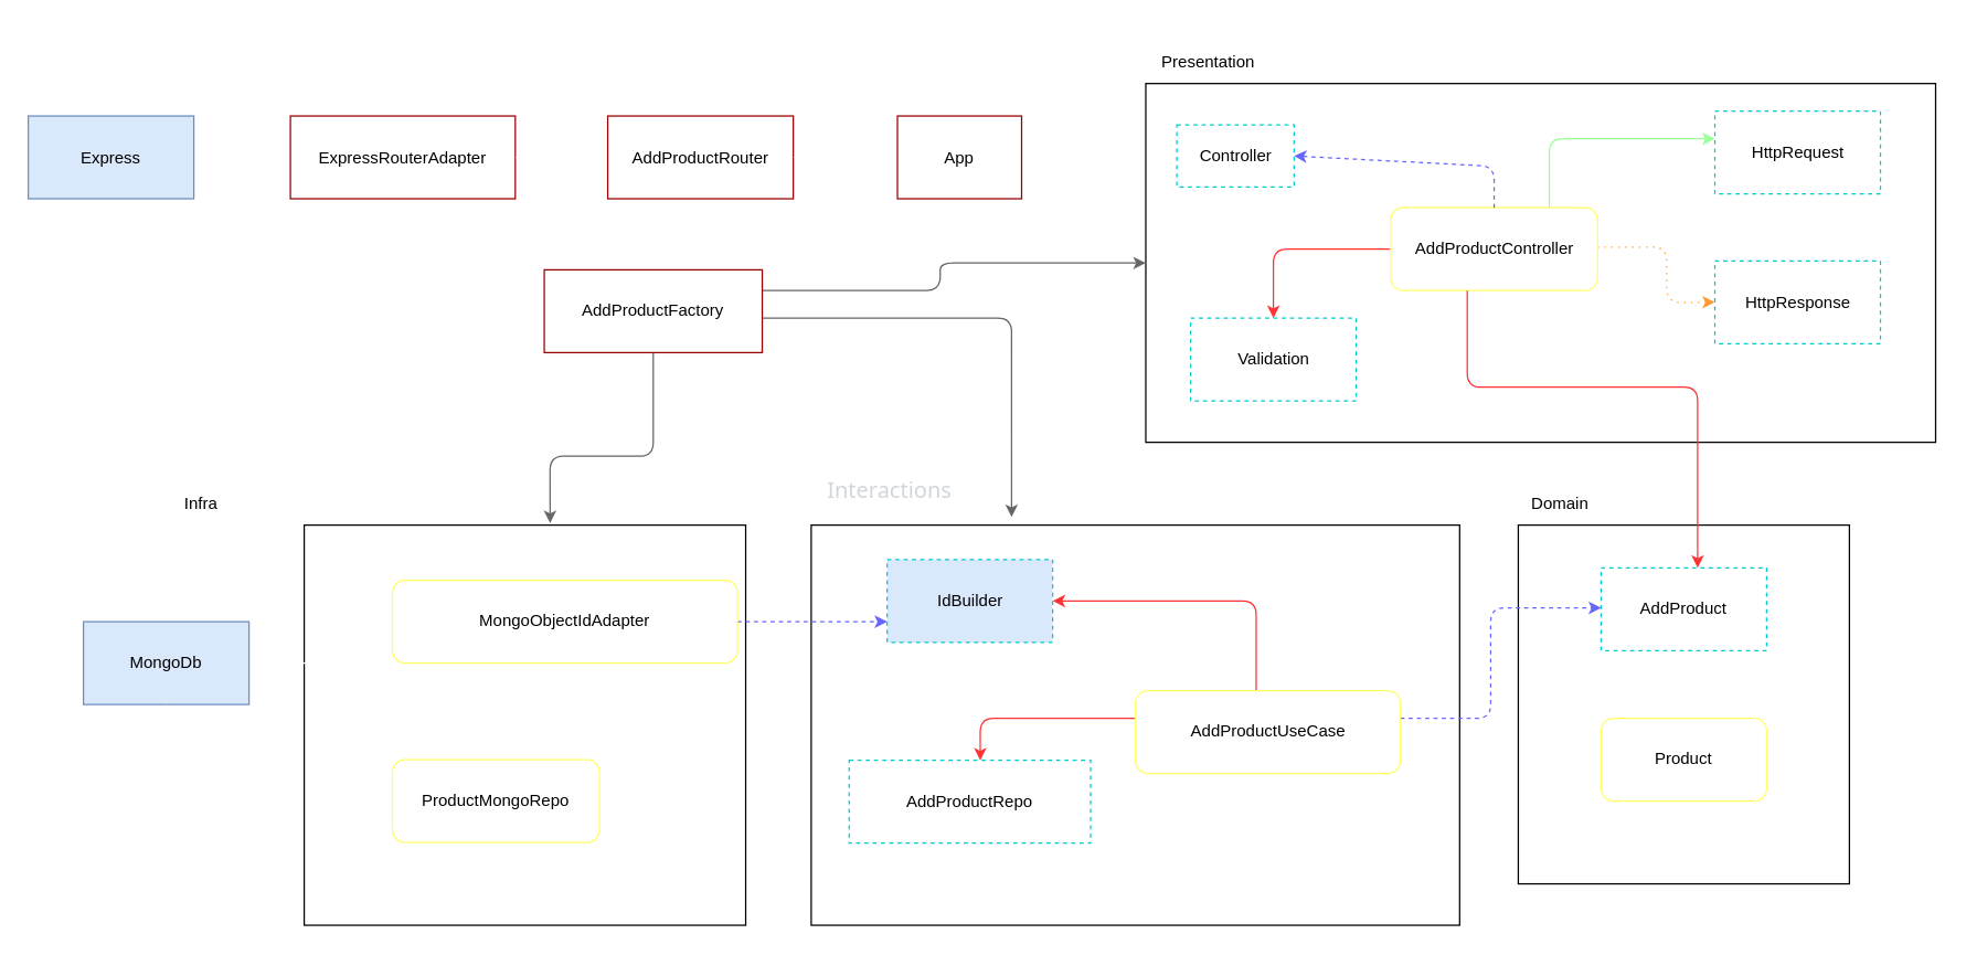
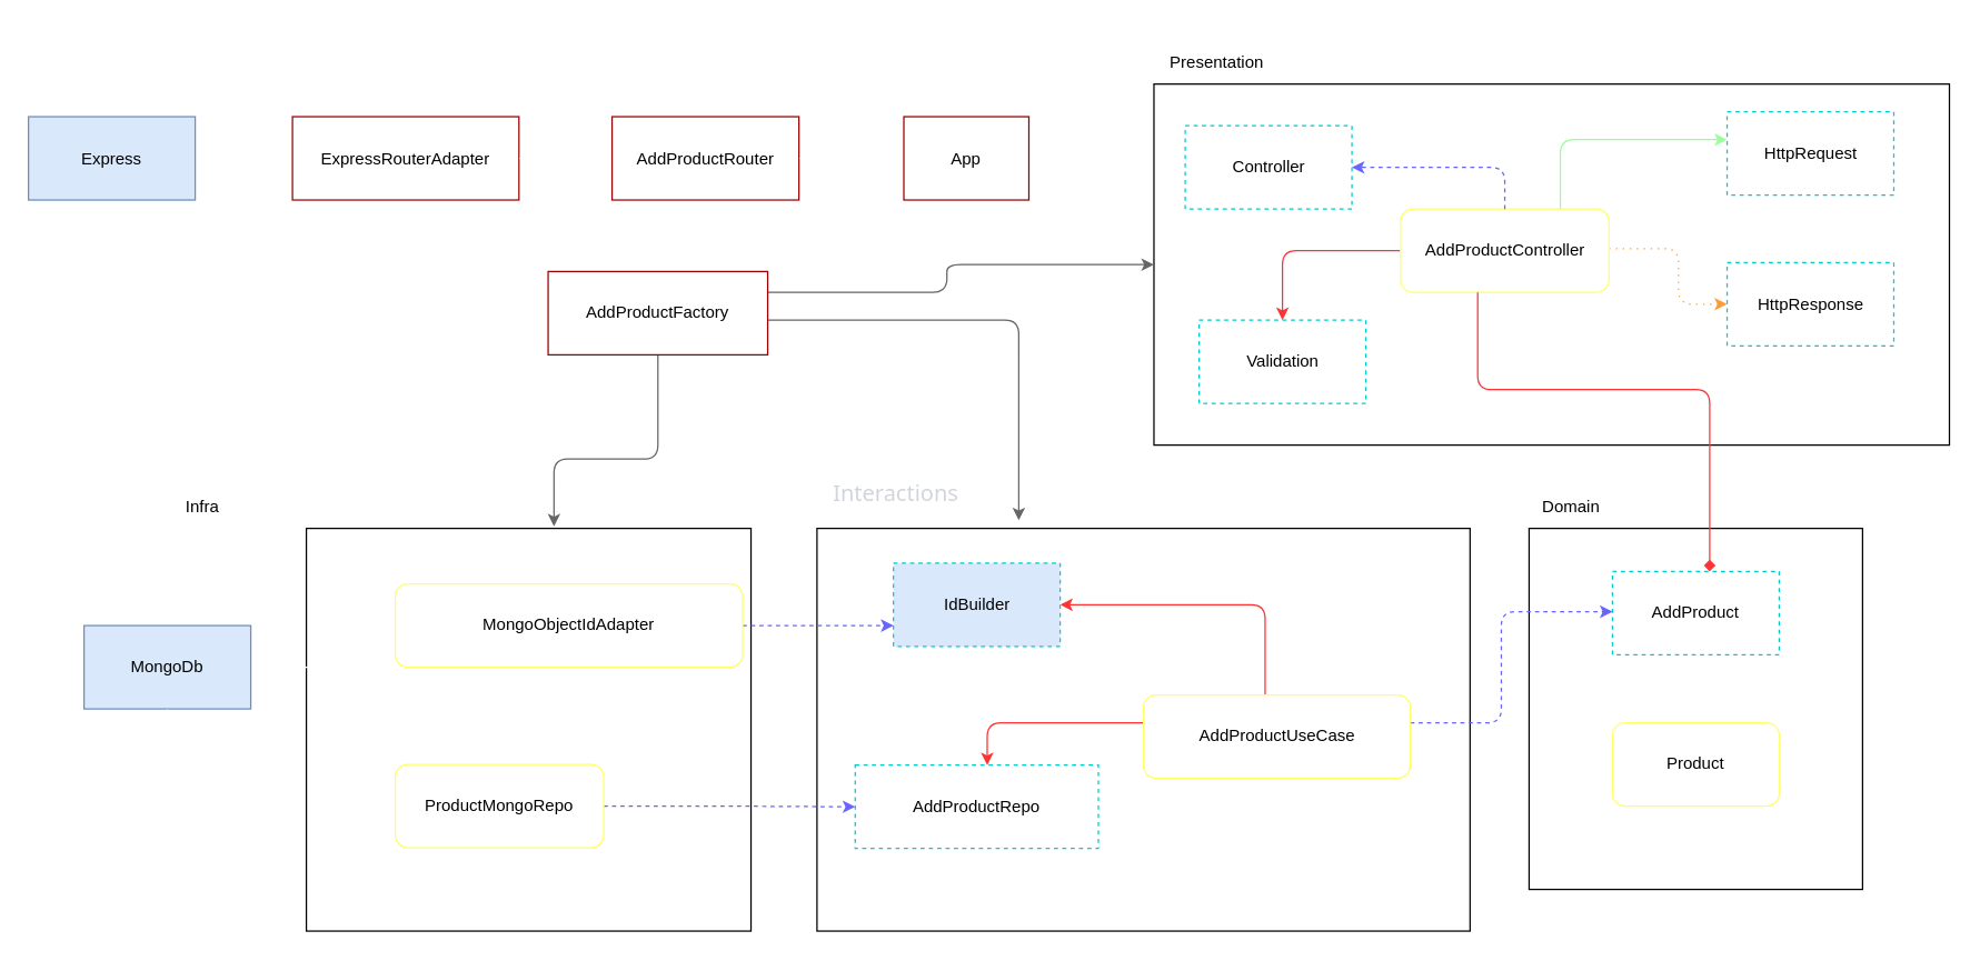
  <mxCell id="0" />
  <mxCell id="1" parent="0" />
  <mxCell id="2" value="" style="rounded=0;whiteSpace=wrap;html=1;" vertex="1" parent="1"><mxGeometry x="830" y="60" width="572.5" height="260" as="geometry" /></mxCell>
  <mxCell id="3" style="edgeStyle=orthogonalEdgeStyle;html=1;strokeColor=#99ff99;" edge="1" parent="1" source="6" target="10"><mxGeometry relative="1" as="geometry"><Array as="points"><mxPoint x="1122.5" y="100" /></Array></mxGeometry></mxCell>
  <mxCell id="4" style="edgeStyle=orthogonalEdgeStyle;html=1;strokeColor=#ff9933;dashed=1;dashPattern=1 4;" edge="1" parent="1" source="6" target="11"><mxGeometry relative="1" as="geometry"><Array as="points"><mxPoint x="1207.5" y="178.5" /><mxPoint x="1207.5" y="218.5" /></Array></mxGeometry></mxCell>
  <mxCell id="5" style="edgeStyle=orthogonalEdgeStyle;html=1;entryX=0.5;entryY=0;entryDx=0;entryDy=0;strokeColor=#ff3333;" edge="1" parent="1" source="6" target="12"><mxGeometry relative="1" as="geometry" /></mxCell>
  <mxCell id="6" value="AddProductController" style="rounded=1;whiteSpace=wrap;html=1;strokeColor=#FFFF66;" vertex="1" parent="1"><mxGeometry x="1007.5" y="150" width="150" height="60" as="geometry" /></mxCell>
  <mxCell id="7" value="Presentation" style="text;html=1;strokeColor=none;fillColor=none;align=center;verticalAlign=middle;whiteSpace=wrap;rounded=0;" vertex="1" parent="1"><mxGeometry x="830" y="30" width="90.5" height="30" as="geometry" /></mxCell>
- <mxCell id="8" value="Controller" style="rounded=0;whiteSpace=wrap;html=1;strokeColor=#00CCCC;dashed=1;" vertex="1" parent="1"><mxGeometry x="852.5" y="90" width="85" height="45" as="geometry" /></mxCell>
+ <mxCell id="8" value="Controller" style="rounded=0;whiteSpace=wrap;html=1;strokeColor=#00CCCC;dashed=1;" vertex="1" parent="1"><mxGeometry x="852.5" y="90" width="120" height="60" as="geometry" /></mxCell>
  <mxCell id="9" value="" style="endArrow=classic;html=1;fillColor=#a20025;strokeColor=#6666FF;dashed=1;exitX=0.5;exitY=0;exitDx=0;exitDy=0;entryX=1;entryY=0.5;entryDx=0;entryDy=0;" edge="1" parent="1" source="6" target="8"><mxGeometry width="50" height="50" relative="1" as="geometry"><mxPoint x="1112.5" y="90" as="sourcePoint" /><mxPoint x="1232.5" y="90" as="targetPoint" /><Array as="points"><mxPoint x="1082.5" y="120" /></Array></mxGeometry></mxCell>
  <mxCell id="10" value="HttpRequest" style="rounded=0;whiteSpace=wrap;html=1;strokeColor=#00CCCC;dashed=1;" vertex="1" parent="1"><mxGeometry x="1242.5" y="80" width="120" height="60" as="geometry" /></mxCell>
  <mxCell id="11" value="HttpResponse" style="rounded=0;whiteSpace=wrap;html=1;strokeColor=#00CCCC;dashed=1;" vertex="1" parent="1"><mxGeometry x="1242.5" y="188.5" width="120" height="60" as="geometry" /></mxCell>
  <mxCell id="12" value="Validation" style="rounded=0;whiteSpace=wrap;html=1;strokeColor=#00CCCC;dashed=1;" vertex="1" parent="1"><mxGeometry x="862.5" y="230" width="120" height="60" as="geometry" /></mxCell>
  <mxCell id="13" value="" style="rounded=0;whiteSpace=wrap;html=1;" vertex="1" parent="1"><mxGeometry x="1100" y="380" width="240" height="260" as="geometry" /></mxCell>
  <mxCell id="14" value="Domain" style="text;html=1;align=center;verticalAlign=middle;resizable=0;points=[];autosize=1;strokeColor=none;fillColor=none;" vertex="1" parent="1"><mxGeometry x="1100" y="350" width="60" height="30" as="geometry" /></mxCell>
  <mxCell id="15" value="AddProduct" style="rounded=0;whiteSpace=wrap;html=1;strokeColor=#00CCCC;dashed=1;" vertex="1" parent="1"><mxGeometry x="1160" y="411" width="120" height="60" as="geometry" /></mxCell>
  <mxCell id="16" value="Product" style="rounded=1;whiteSpace=wrap;html=1;strokeColor=#FFFF66;" vertex="1" parent="1"><mxGeometry x="1160" y="520" width="120" height="60" as="geometry" /></mxCell>
- <mxCell id="17" style="edgeStyle=orthogonalEdgeStyle;html=1;strokeColor=#FF3333;" edge="1" parent="1" source="6" target="15"><mxGeometry relative="1" as="geometry"><Array as="points"><mxPoint x="1063" y="280" /><mxPoint x="1230" y="280" /></Array></mxGeometry></mxCell>
+ <mxCell id="17" style="edgeStyle=orthogonalEdgeStyle;html=1;strokeColor=#FF3333;endArrow=diamond;" edge="1" parent="1" source="6" target="15"><mxGeometry relative="1" as="geometry"><Array as="points"><mxPoint x="1063" y="280" /><mxPoint x="1230" y="280" /></Array></mxGeometry></mxCell>
  <mxCell id="18" value="" style="rounded=0;whiteSpace=wrap;html=1;" vertex="1" parent="1"><mxGeometry x="587.5" y="380" width="470" height="290" as="geometry" /></mxCell>
  <mxCell id="19" style="edgeStyle=orthogonalEdgeStyle;html=1;strokeColor=#ff3333;" edge="1" parent="1" source="22" target="24"><mxGeometry relative="1" as="geometry"><Array as="points"><mxPoint x="710" y="520" /></Array></mxGeometry></mxCell>
  <mxCell id="20" style="edgeStyle=orthogonalEdgeStyle;html=1;strokeColor=#6666FF;fillColor=#a20025;dashed=1;" edge="1" parent="1" source="22" target="15"><mxGeometry relative="1" as="geometry"><Array as="points"><mxPoint x="1080" y="520" /><mxPoint x="1080" y="440" /></Array></mxGeometry></mxCell>
  <mxCell id="21" style="edgeStyle=orthogonalEdgeStyle;html=1;entryX=1;entryY=0.5;entryDx=0;entryDy=0;strokeColor=#FF3333;" edge="1" parent="1" source="22" target="25"><mxGeometry relative="1" as="geometry"><Array as="points"><mxPoint x="910" y="435" /></Array></mxGeometry></mxCell>
  <mxCell id="22" value="AddProductUseCase" style="rounded=1;whiteSpace=wrap;html=1;strokeColor=#FFFF66;" vertex="1" parent="1"><mxGeometry x="822.5" y="500" width="192" height="60" as="geometry" /></mxCell>
  <mxCell id="23" value="&lt;div style=&quot;text-align: start;&quot;&gt;&lt;span style=&quot;background-color: initial; font-size: 16px;&quot;&gt;&lt;font face=&quot;Söhne, ui-sans-serif, system-ui, -apple-system, Segoe UI, Roboto, Ubuntu, Cantarell, Noto Sans, sans-serif, Helvetica Neue, Arial, Apple Color Emoji, Segoe UI Emoji, Segoe UI Symbol, Noto Color Emoji&quot; color=&quot;#d1d5db&quot;&gt;Interactions&lt;/font&gt;&lt;/span&gt;&lt;/div&gt;" style="text;html=1;strokeColor=none;fillColor=none;align=center;verticalAlign=middle;whiteSpace=wrap;rounded=0;" vertex="1" parent="1"><mxGeometry x="587.5" y="340" width="112.5" height="30" as="geometry" /></mxCell>
  <mxCell id="24" value="AddProductRepo" style="rounded=0;whiteSpace=wrap;html=1;strokeColor=#00CCCC;dashed=1;" vertex="1" parent="1"><mxGeometry x="615" y="550.5" width="175" height="60" as="geometry" /></mxCell>
  <mxCell id="25" value="IdBuilder" style="rounded=0;whiteSpace=wrap;html=1;strokeColor=#00CCCC;dashed=1;fillColor=#dae8fc;" vertex="1" parent="1"><mxGeometry x="642.5" y="405" width="120" height="60" as="geometry" /></mxCell>
  <mxCell id="26" value="" style="rounded=0;whiteSpace=wrap;html=1;" vertex="1" parent="1"><mxGeometry x="220" y="380" width="320" height="290" as="geometry" /></mxCell>
  <mxCell id="27" value="Infra" style="text;html=1;align=center;verticalAlign=middle;resizable=0;points=[];autosize=1;strokeColor=none;fillColor=none;" vertex="1" parent="1"><mxGeometry x="120" y="350" width="50" height="30" as="geometry" /></mxCell>
  <mxCell id="28" style="edgeStyle=orthogonalEdgeStyle;html=1;entryX=1;entryY=0.5;entryDx=0;entryDy=0;dashed=1;strokeColor=#FFFFFF;fontColor=default;fillColor=#a20025;" edge="1" parent="1" source="30" target="31"><mxGeometry relative="1" as="geometry" /></mxCell>
  <mxCell id="29" style="edgeStyle=orthogonalEdgeStyle;html=1;strokeColor=#6666FF;fillColor=#a20025;dashed=1;" edge="1" parent="1" source="30" target="25"><mxGeometry relative="1" as="geometry"><Array as="points"><mxPoint x="530" y="450" /><mxPoint x="530" y="435" /></Array></mxGeometry></mxCell>
  <mxCell id="30" value="MongoObjectIdAdapter" style="rounded=1;whiteSpace=wrap;html=1;strokeColor=#FFFF66;" vertex="1" parent="1"><mxGeometry x="284" y="420" width="250" height="60" as="geometry" /></mxCell>
  <mxCell id="31" value="&lt;font color=&quot;#000000&quot;&gt;MongoDb&lt;/font&gt;" style="rounded=0;whiteSpace=wrap;html=1;fillColor=#dae8fc;strokeColor=#6c8ebf;" vertex="1" parent="1"><mxGeometry x="60" y="450" width="120" height="60" as="geometry" /></mxCell>
  <mxCell id="32" style="edgeStyle=orthogonalEdgeStyle;html=1;entryX=0.5;entryY=1;entryDx=0;entryDy=0;dashed=1;strokeColor=#FFFFFF;fontColor=default;fillColor=#a20025;" edge="1" parent="1" source="34" target="31"><mxGeometry relative="1" as="geometry" /></mxCell>
+ <mxCell id="33" style="edgeStyle=orthogonalEdgeStyle;html=1;entryX=0;entryY=0.5;entryDx=0;entryDy=0;strokeColor=#6666FF;fillColor=#a20025;dashed=1;" edge="1" parent="1" source="34" target="24"><mxGeometry relative="1" as="geometry" /></mxCell>
  <mxCell id="34" value="ProductMongoRepo" style="rounded=1;whiteSpace=wrap;html=1;strokeColor=#FFFF66;" vertex="1" parent="1"><mxGeometry x="284" y="550" width="150" height="60" as="geometry" /></mxCell>
  <mxCell id="35" style="edgeStyle=orthogonalEdgeStyle;html=1;dashed=1;strokeColor=#FFFFFF;fontColor=default;fillColor=#a20025;" edge="1" parent="1"><mxGeometry relative="1" as="geometry"><mxPoint x="160" y="330" as="targetPoint" /></mxGeometry></mxCell>
  <mxCell id="36" style="edgeStyle=orthogonalEdgeStyle;html=1;dashed=1;strokeColor=#FFFFFF;fontColor=default;fillColor=#a20025;" edge="1" parent="1"><mxGeometry relative="1" as="geometry"><mxPoint x="160" y="660" as="targetPoint" /></mxGeometry></mxCell>
  <mxCell id="37" value="" style="rounded=0;whiteSpace=wrap;html=1;strokeColor=#FFFFFF;fontColor=#000000;" vertex="1" parent="1"><mxGeometry x="170" y="50" width="610" height="260" as="geometry" /></mxCell>
  <mxCell id="38" value="&lt;font color=&quot;#ffffff&quot;&gt;Main&lt;/font&gt;" style="text;html=1;align=center;verticalAlign=middle;resizable=0;points=[];autosize=1;strokeColor=none;fillColor=none;fontColor=#000000;" vertex="1" parent="1"><mxGeometry x="170" y="20" width="50" height="30" as="geometry" /></mxCell>
  <mxCell id="39" style="edgeStyle=orthogonalEdgeStyle;html=1;entryX=0.557;entryY=-0.005;entryDx=0;entryDy=0;entryPerimeter=0;strokeColor=#666666;" edge="1" parent="1" source="42" target="26"><mxGeometry relative="1" as="geometry"><Array as="points"><mxPoint x="473" y="330" /><mxPoint x="398" y="330" /></Array></mxGeometry></mxCell>
  <mxCell id="40" style="edgeStyle=orthogonalEdgeStyle;html=1;strokeColor=#666666;" edge="1" parent="1" source="42" target="2"><mxGeometry relative="1" as="geometry"><Array as="points"><mxPoint x="681" y="210" /><mxPoint x="681" y="190" /></Array></mxGeometry></mxCell>
  <mxCell id="41" style="edgeStyle=orthogonalEdgeStyle;html=1;entryX=0.309;entryY=-0.02;entryDx=0;entryDy=0;entryPerimeter=0;strokeColor=#666666;" edge="1" parent="1" source="42" target="18"><mxGeometry relative="1" as="geometry"><Array as="points"><mxPoint x="733" y="230" /></Array></mxGeometry></mxCell>
  <mxCell id="42" value="AddProductFactory" style="rounded=0;whiteSpace=wrap;html=1;strokeColor=#990000;gradientColor=none;" vertex="1" parent="1"><mxGeometry x="394" y="195" width="158" height="60" as="geometry" /></mxCell>
  <mxCell id="43" value="ExpressRouterAdapter" style="rounded=0;whiteSpace=wrap;html=1;strokeColor=#990000;gradientColor=none;" vertex="1" parent="1"><mxGeometry x="210" y="83.5" width="163" height="60" as="geometry" /></mxCell>
  <mxCell id="44" style="edgeStyle=orthogonalEdgeStyle;html=1;strokeColor=#FFFFFF;fontColor=#FFFFFF;" edge="1" parent="1" source="45" target="43"><mxGeometry relative="1" as="geometry" /></mxCell>
  <mxCell id="45" value="AddProductRouter" style="rounded=0;whiteSpace=wrap;html=1;strokeColor=#990000;gradientColor=none;" vertex="1" parent="1"><mxGeometry x="440" y="83.5" width="134.5" height="60" as="geometry" /></mxCell>
  <mxCell id="46" style="edgeStyle=orthogonalEdgeStyle;html=1;entryX=1;entryY=0.5;entryDx=0;entryDy=0;strokeColor=#FFFFFF;fontColor=#FFFFFF;" edge="1" parent="1" source="47" target="45"><mxGeometry relative="1" as="geometry" /></mxCell>
  <mxCell id="47" value="App" style="rounded=0;whiteSpace=wrap;html=1;strokeColor=#990000;gradientColor=none;" vertex="1" parent="1"><mxGeometry x="650" y="83.5" width="90" height="60" as="geometry" /></mxCell>
  <mxCell id="48" value="&lt;font color=&quot;#000000&quot;&gt;Express&lt;/font&gt;" style="rounded=0;whiteSpace=wrap;html=1;fillColor=#dae8fc;strokeColor=#6c8ebf;" vertex="1" parent="1"><mxGeometry x="20" y="83.5" width="120" height="60" as="geometry" /></mxCell>
